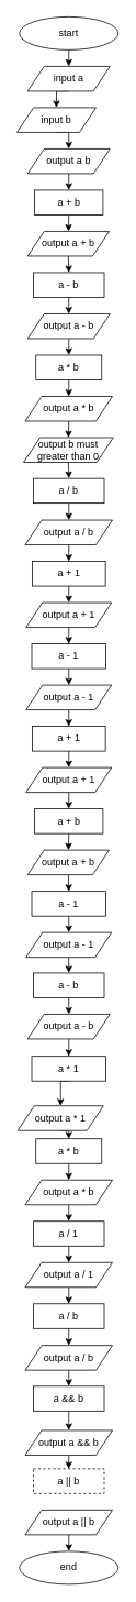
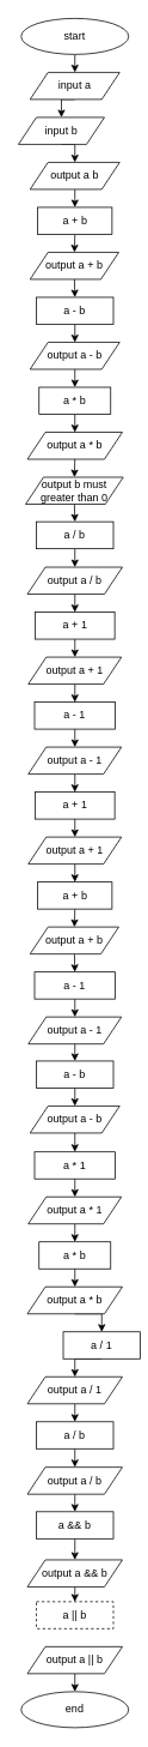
  <mxCell id="0" />
  <mxCell id="1" parent="0" />
  <mxCell id="2" style="edgeStyle=orthogonalEdgeStyle;rounded=0;orthogonalLoop=1;jettySize=auto;html=1;exitX=0.5;exitY=1;exitDx=0;exitDy=0;entryX=0.5;entryY=0;entryDx=0;entryDy=0;" edge="1" parent="1" source="3" target="5"><mxGeometry relative="1" as="geometry" /></mxCell>
  <mxCell id="3" value="start" style="ellipse;whiteSpace=wrap;html=1;" vertex="1" parent="1"><mxGeometry x="23" y="20" width="120" height="40" as="geometry" /></mxCell>
  <mxCell id="4" style="edgeStyle=orthogonalEdgeStyle;rounded=0;orthogonalLoop=1;jettySize=auto;html=1;exitX=0.5;exitY=1;exitDx=0;exitDy=0;entryX=0.5;entryY=0;entryDx=0;entryDy=0;" edge="1" parent="1" source="5" target="7"><mxGeometry relative="1" as="geometry" /></mxCell>
  <mxCell id="5" value="input a" style="shape=parallelogram;perimeter=parallelogramPerimeter;whiteSpace=wrap;html=1;fixedSize=1;" vertex="1" parent="1"><mxGeometry x="33" y="80" width="100" height="30" as="geometry" /></mxCell>
  <mxCell id="6" style="edgeStyle=orthogonalEdgeStyle;rounded=0;orthogonalLoop=1;jettySize=auto;html=1;exitX=0.5;exitY=1;exitDx=0;exitDy=0;entryX=0.5;entryY=0;entryDx=0;entryDy=0;" edge="1" parent="1" source="7" target="17"><mxGeometry relative="1" as="geometry" /></mxCell>
  <mxCell id="7" value="input b" style="shape=parallelogram;perimeter=parallelogramPerimeter;whiteSpace=wrap;html=1;fixedSize=1;" vertex="1" parent="1"><mxGeometry x="20" y="130" width="96" height="30" as="geometry" /></mxCell>
  <mxCell id="8" style="edgeStyle=orthogonalEdgeStyle;rounded=0;orthogonalLoop=1;jettySize=auto;html=1;exitX=0.5;exitY=1;exitDx=0;exitDy=0;entryX=0.5;entryY=0;entryDx=0;entryDy=0;" edge="1" parent="1" source="9" target="13"><mxGeometry relative="1" as="geometry" /></mxCell>
  <mxCell id="9" value="a + b" style="rounded=0;whiteSpace=wrap;html=1;" vertex="1" parent="1"><mxGeometry x="41.5" y="230" width="83" height="30" as="geometry" /></mxCell>
  <mxCell id="10" style="edgeStyle=orthogonalEdgeStyle;rounded=0;orthogonalLoop=1;jettySize=auto;html=1;exitX=0.5;exitY=1;exitDx=0;exitDy=0;entryX=0.5;entryY=0;entryDx=0;entryDy=0;" edge="1" parent="1" source="11" target="15"><mxGeometry relative="1" as="geometry" /></mxCell>
  <mxCell id="11" value="a - b" style="rounded=0;whiteSpace=wrap;html=1;" vertex="1" parent="1"><mxGeometry x="40" y="330" width="86" height="30" as="geometry" /></mxCell>
  <mxCell id="12" style="edgeStyle=orthogonalEdgeStyle;rounded=0;orthogonalLoop=1;jettySize=auto;html=1;exitX=0.5;exitY=1;exitDx=0;exitDy=0;entryX=0.5;entryY=0;entryDx=0;entryDy=0;" edge="1" parent="1" source="13" target="11"><mxGeometry relative="1" as="geometry" /></mxCell>
  <mxCell id="13" value="output a + b" style="shape=parallelogram;perimeter=parallelogramPerimeter;whiteSpace=wrap;html=1;fixedSize=1;" vertex="1" parent="1"><mxGeometry x="33" y="280" width="99" height="30" as="geometry" /></mxCell>
  <mxCell id="14" style="edgeStyle=orthogonalEdgeStyle;rounded=0;orthogonalLoop=1;jettySize=auto;html=1;exitX=0.5;exitY=1;exitDx=0;exitDy=0;entryX=0.5;entryY=0;entryDx=0;entryDy=0;" edge="1" parent="1" source="15" target="19"><mxGeometry relative="1" as="geometry" /></mxCell>
  <mxCell id="15" value="output a - b" style="shape=parallelogram;perimeter=parallelogramPerimeter;whiteSpace=wrap;html=1;fixedSize=1;" vertex="1" parent="1"><mxGeometry x="33" y="380" width="100" height="30" as="geometry" /></mxCell>
  <mxCell id="16" style="edgeStyle=orthogonalEdgeStyle;rounded=0;orthogonalLoop=1;jettySize=auto;html=1;exitX=0.5;exitY=1;exitDx=0;exitDy=0;entryX=0.5;entryY=0;entryDx=0;entryDy=0;" edge="1" parent="1" source="17" target="9"><mxGeometry relative="1" as="geometry" /></mxCell>
  <mxCell id="17" value="output a b" style="shape=parallelogram;perimeter=parallelogramPerimeter;whiteSpace=wrap;html=1;fixedSize=1;" vertex="1" parent="1"><mxGeometry x="33" y="180" width="100" height="30" as="geometry" /></mxCell>
  <mxCell id="18" style="edgeStyle=orthogonalEdgeStyle;rounded=0;orthogonalLoop=1;jettySize=auto;html=1;exitX=0.5;exitY=1;exitDx=0;exitDy=0;entryX=0.5;entryY=0;entryDx=0;entryDy=0;" edge="1" parent="1" source="19" target="21"><mxGeometry relative="1" as="geometry" /></mxCell>
  <mxCell id="19" value="a * b" style="rounded=0;whiteSpace=wrap;html=1;" vertex="1" parent="1"><mxGeometry x="43" y="430" width="80" height="30" as="geometry" /></mxCell>
  <mxCell id="20" style="edgeStyle=orthogonalEdgeStyle;rounded=0;orthogonalLoop=1;jettySize=auto;html=1;exitX=0.5;exitY=1;exitDx=0;exitDy=0;entryX=0.5;entryY=0;entryDx=0;entryDy=0;" edge="1" parent="1" source="21" target="23"><mxGeometry relative="1" as="geometry" /></mxCell>
  <mxCell id="21" value="output a * b" style="shape=parallelogram;perimeter=parallelogramPerimeter;whiteSpace=wrap;html=1;fixedSize=1;" vertex="1" parent="1"><mxGeometry x="30" y="480" width="106" height="30" as="geometry" /></mxCell>
  <mxCell id="22" style="edgeStyle=orthogonalEdgeStyle;rounded=0;orthogonalLoop=1;jettySize=auto;html=1;exitX=0.5;exitY=1;exitDx=0;exitDy=0;entryX=0.5;entryY=0;entryDx=0;entryDy=0;" edge="1" parent="1" source="23" target="25"><mxGeometry relative="1" as="geometry" /></mxCell>
  <mxCell id="23" value="output b must greater than 0" style="shape=parallelogram;perimeter=parallelogramPerimeter;whiteSpace=wrap;html=1;fixedSize=1;" vertex="1" parent="1"><mxGeometry x="28" y="530" width="109" height="30" as="geometry" /></mxCell>
  <mxCell id="24" style="edgeStyle=orthogonalEdgeStyle;rounded=0;orthogonalLoop=1;jettySize=auto;html=1;exitX=0.5;exitY=1;exitDx=0;exitDy=0;entryX=0.5;entryY=0;entryDx=0;entryDy=0;" edge="1" parent="1" source="25" target="27"><mxGeometry relative="1" as="geometry" /></mxCell>
  <mxCell id="25" value="a / b" style="rounded=0;whiteSpace=wrap;html=1;" vertex="1" parent="1"><mxGeometry x="40" y="579.5" width="86" height="30" as="geometry" /></mxCell>
  <mxCell id="26" style="edgeStyle=orthogonalEdgeStyle;rounded=0;orthogonalLoop=1;jettySize=auto;html=1;exitX=0.5;exitY=1;exitDx=0;exitDy=0;entryX=0.5;entryY=0;entryDx=0;entryDy=0;" edge="1" parent="1" source="27" target="29"><mxGeometry relative="1" as="geometry" /></mxCell>
  <mxCell id="27" value="output a / b" style="shape=parallelogram;perimeter=parallelogramPerimeter;whiteSpace=wrap;html=1;fixedSize=1;" vertex="1" parent="1"><mxGeometry x="30" y="630" width="106" height="30" as="geometry" /></mxCell>
  <mxCell id="28" style="edgeStyle=orthogonalEdgeStyle;rounded=0;orthogonalLoop=1;jettySize=auto;html=1;exitX=0.5;exitY=1;exitDx=0;exitDy=0;entryX=0.5;entryY=0;entryDx=0;entryDy=0;" edge="1" parent="1" source="29" target="31"><mxGeometry relative="1" as="geometry" /></mxCell>
  <mxCell id="29" value="a + 1" style="rounded=0;whiteSpace=wrap;html=1;" vertex="1" parent="1"><mxGeometry x="38.5" y="680" width="89" height="30" as="geometry" /></mxCell>
  <mxCell id="30" style="edgeStyle=orthogonalEdgeStyle;rounded=0;orthogonalLoop=1;jettySize=auto;html=1;exitX=0.5;exitY=1;exitDx=0;exitDy=0;entryX=0.5;entryY=0;entryDx=0;entryDy=0;" edge="1" parent="1" source="31" target="33"><mxGeometry relative="1" as="geometry" /></mxCell>
  <mxCell id="31" value="output a + 1" style="shape=parallelogram;perimeter=parallelogramPerimeter;whiteSpace=wrap;html=1;fixedSize=1;" vertex="1" parent="1"><mxGeometry x="31" y="730" width="104" height="30" as="geometry" /></mxCell>
  <mxCell id="32" style="edgeStyle=orthogonalEdgeStyle;rounded=0;orthogonalLoop=1;jettySize=auto;html=1;exitX=0.5;exitY=1;exitDx=0;exitDy=0;entryX=0.5;entryY=0;entryDx=0;entryDy=0;" edge="1" parent="1" source="33" target="35"><mxGeometry relative="1" as="geometry" /></mxCell>
  <mxCell id="33" value="a - 1" style="rounded=0;whiteSpace=wrap;html=1;" vertex="1" parent="1"><mxGeometry x="38" y="780" width="90" height="30" as="geometry" /></mxCell>
  <mxCell id="34" style="edgeStyle=orthogonalEdgeStyle;rounded=0;orthogonalLoop=1;jettySize=auto;html=1;exitX=0.5;exitY=1;exitDx=0;exitDy=0;entryX=0.5;entryY=0;entryDx=0;entryDy=0;" edge="1" parent="1" source="35" target="37"><mxGeometry relative="1" as="geometry" /></mxCell>
  <mxCell id="35" value="output a - 1" style="shape=parallelogram;perimeter=parallelogramPerimeter;whiteSpace=wrap;html=1;fixedSize=1;" vertex="1" parent="1"><mxGeometry x="31" y="830" width="104" height="30" as="geometry" /></mxCell>
  <mxCell id="36" style="edgeStyle=orthogonalEdgeStyle;rounded=0;orthogonalLoop=1;jettySize=auto;html=1;exitX=0.5;exitY=1;exitDx=0;exitDy=0;entryX=0.5;entryY=0;entryDx=0;entryDy=0;" edge="1" parent="1" source="37" target="39"><mxGeometry relative="1" as="geometry" /></mxCell>
  <mxCell id="37" value="a + 1" style="rounded=0;whiteSpace=wrap;html=1;" vertex="1" parent="1"><mxGeometry x="38.5" y="880" width="89" height="30" as="geometry" /></mxCell>
  <mxCell id="38" style="edgeStyle=orthogonalEdgeStyle;rounded=0;orthogonalLoop=1;jettySize=auto;html=1;exitX=0.5;exitY=1;exitDx=0;exitDy=0;entryX=0.5;entryY=0;entryDx=0;entryDy=0;" edge="1" parent="1" source="39" target="41"><mxGeometry relative="1" as="geometry" /></mxCell>
  <mxCell id="39" value="output a + 1" style="shape=parallelogram;perimeter=parallelogramPerimeter;whiteSpace=wrap;html=1;fixedSize=1;" vertex="1" parent="1"><mxGeometry x="31" y="930" width="104" height="30" as="geometry" /></mxCell>
  <mxCell id="40" style="edgeStyle=orthogonalEdgeStyle;rounded=0;orthogonalLoop=1;jettySize=auto;html=1;exitX=0.5;exitY=1;exitDx=0;exitDy=0;entryX=0.5;entryY=0;entryDx=0;entryDy=0;" edge="1" parent="1" source="41" target="43"><mxGeometry relative="1" as="geometry" /></mxCell>
  <mxCell id="41" value="a + b" style="rounded=0;whiteSpace=wrap;html=1;" vertex="1" parent="1"><mxGeometry x="41.5" y="980" width="83" height="30" as="geometry" /></mxCell>
  <mxCell id="42" style="edgeStyle=orthogonalEdgeStyle;rounded=0;orthogonalLoop=1;jettySize=auto;html=1;exitX=0.5;exitY=1;exitDx=0;exitDy=0;entryX=0.5;entryY=0;entryDx=0;entryDy=0;" edge="1" parent="1" source="43" target="45"><mxGeometry relative="1" as="geometry" /></mxCell>
  <mxCell id="43" value="output a + b" style="shape=parallelogram;perimeter=parallelogramPerimeter;whiteSpace=wrap;html=1;fixedSize=1;" vertex="1" parent="1"><mxGeometry x="33" y="1030" width="99" height="30" as="geometry" /></mxCell>
  <mxCell id="44" style="edgeStyle=orthogonalEdgeStyle;rounded=0;orthogonalLoop=1;jettySize=auto;html=1;exitX=0.5;exitY=1;exitDx=0;exitDy=0;entryX=0.5;entryY=0;entryDx=0;entryDy=0;" edge="1" parent="1" source="45" target="47"><mxGeometry relative="1" as="geometry" /></mxCell>
  <mxCell id="45" value="a - 1" style="rounded=0;whiteSpace=wrap;html=1;" vertex="1" parent="1"><mxGeometry x="38" y="1080" width="90" height="30" as="geometry" /></mxCell>
  <mxCell id="46" style="edgeStyle=orthogonalEdgeStyle;rounded=0;orthogonalLoop=1;jettySize=auto;html=1;exitX=0.5;exitY=1;exitDx=0;exitDy=0;entryX=0.5;entryY=0;entryDx=0;entryDy=0;" edge="1" parent="1" source="47" target="49"><mxGeometry relative="1" as="geometry" /></mxCell>
  <mxCell id="47" value="output a - 1" style="shape=parallelogram;perimeter=parallelogramPerimeter;whiteSpace=wrap;html=1;fixedSize=1;" vertex="1" parent="1"><mxGeometry x="31" y="1130" width="104" height="30" as="geometry" /></mxCell>
  <mxCell id="48" style="edgeStyle=orthogonalEdgeStyle;rounded=0;orthogonalLoop=1;jettySize=auto;html=1;exitX=0.5;exitY=1;exitDx=0;exitDy=0;entryX=0.5;entryY=0;entryDx=0;entryDy=0;" edge="1" parent="1" source="49" target="51"><mxGeometry relative="1" as="geometry" /></mxCell>
  <mxCell id="49" value="a - b" style="rounded=0;whiteSpace=wrap;html=1;" vertex="1" parent="1"><mxGeometry x="40" y="1179" width="86" height="30" as="geometry" /></mxCell>
  <mxCell id="50" style="edgeStyle=orthogonalEdgeStyle;rounded=0;orthogonalLoop=1;jettySize=auto;html=1;exitX=0.5;exitY=1;exitDx=0;exitDy=0;entryX=0.5;entryY=0;entryDx=0;entryDy=0;" edge="1" parent="1" source="51" target="53"><mxGeometry relative="1" as="geometry" /></mxCell>
  <mxCell id="51" value="output a - b" style="shape=parallelogram;perimeter=parallelogramPerimeter;whiteSpace=wrap;html=1;fixedSize=1;" vertex="1" parent="1"><mxGeometry x="33" y="1229" width="100" height="30" as="geometry" /></mxCell>
  <mxCell id="52" style="edgeStyle=orthogonalEdgeStyle;rounded=0;orthogonalLoop=1;jettySize=auto;html=1;exitX=0.5;exitY=1;exitDx=0;exitDy=0;entryX=0.5;entryY=0;entryDx=0;entryDy=0;" edge="1" parent="1" source="53" target="55"><mxGeometry relative="1" as="geometry" /></mxCell>
  <mxCell id="53" value="a * 1" style="rounded=0;whiteSpace=wrap;html=1;" vertex="1" parent="1"><mxGeometry x="38" y="1280" width="90" height="30" as="geometry" /></mxCell>
  <mxCell id="54" style="edgeStyle=orthogonalEdgeStyle;rounded=0;orthogonalLoop=1;jettySize=auto;html=1;exitX=0.5;exitY=1;exitDx=0;exitDy=0;entryX=0.5;entryY=0;entryDx=0;entryDy=0;" edge="1" parent="1" source="55" target="57"><mxGeometry relative="1" as="geometry" /></mxCell>
- <mxCell id="55" value="output a * 1" style="shape=parallelogram;perimeter=parallelogramPerimeter;whiteSpace=wrap;html=1;fixedSize=1;" vertex="1" parent="1"><mxGeometry x="21" y="1340" width="104" height="30" as="geometry" /></mxCell>
+ <mxCell id="55" value="output a * 1" style="shape=parallelogram;perimeter=parallelogramPerimeter;whiteSpace=wrap;html=1;fixedSize=1;" vertex="1" parent="1"><mxGeometry x="31" y="1330" width="104" height="30" as="geometry" /></mxCell>
  <mxCell id="56" style="edgeStyle=orthogonalEdgeStyle;rounded=0;orthogonalLoop=1;jettySize=auto;html=1;exitX=0.5;exitY=1;exitDx=0;exitDy=0;entryX=0.5;entryY=0;entryDx=0;entryDy=0;" edge="1" parent="1" source="57" target="59"><mxGeometry relative="1" as="geometry" /></mxCell>
  <mxCell id="57" value="a * b" style="rounded=0;whiteSpace=wrap;html=1;" vertex="1" parent="1"><mxGeometry x="43" y="1380" width="80" height="30" as="geometry" /></mxCell>
  <mxCell id="58" style="edgeStyle=orthogonalEdgeStyle;rounded=0;orthogonalLoop=1;jettySize=auto;html=1;exitX=0.5;exitY=1;exitDx=0;exitDy=0;entryX=0.5;entryY=0;entryDx=0;entryDy=0;" edge="1" parent="1" source="59" target="61"><mxGeometry relative="1" as="geometry" /></mxCell>
  <mxCell id="59" value="output a * b" style="shape=parallelogram;perimeter=parallelogramPerimeter;whiteSpace=wrap;html=1;fixedSize=1;" vertex="1" parent="1"><mxGeometry x="30" y="1430" width="106" height="30" as="geometry" /></mxCell>
  <mxCell id="60" style="edgeStyle=orthogonalEdgeStyle;rounded=0;orthogonalLoop=1;jettySize=auto;html=1;exitX=0.5;exitY=1;exitDx=0;exitDy=0;entryX=0.5;entryY=0;entryDx=0;entryDy=0;" edge="1" parent="1" source="61" target="63"><mxGeometry relative="1" as="geometry" /></mxCell>
- <mxCell id="61" value="a / 1" style="rounded=0;whiteSpace=wrap;html=1;" vertex="1" parent="1"><mxGeometry x="40" y="1480" width="86" height="30" as="geometry" /></mxCell>
+ <mxCell id="61" value="a / 1" style="rounded=0;whiteSpace=wrap;html=1;" vertex="1" parent="1"><mxGeometry x="70" y="1480" width="86" height="30" as="geometry" /></mxCell>
  <mxCell id="62" style="edgeStyle=orthogonalEdgeStyle;rounded=0;orthogonalLoop=1;jettySize=auto;html=1;exitX=0.5;exitY=1;exitDx=0;exitDy=0;entryX=0.5;entryY=0;entryDx=0;entryDy=0;" edge="1" parent="1" source="63" target="65"><mxGeometry relative="1" as="geometry" /></mxCell>
  <mxCell id="63" value="output a / 1" style="shape=parallelogram;perimeter=parallelogramPerimeter;whiteSpace=wrap;html=1;fixedSize=1;" vertex="1" parent="1"><mxGeometry x="30" y="1530" width="106" height="30" as="geometry" /></mxCell>
  <mxCell id="64" style="edgeStyle=orthogonalEdgeStyle;rounded=0;orthogonalLoop=1;jettySize=auto;html=1;exitX=0.5;exitY=1;exitDx=0;exitDy=0;entryX=0.5;entryY=0;entryDx=0;entryDy=0;" edge="1" parent="1" source="65" target="67"><mxGeometry relative="1" as="geometry" /></mxCell>
  <mxCell id="65" value="a / b" style="rounded=0;whiteSpace=wrap;html=1;" vertex="1" parent="1"><mxGeometry x="40" y="1580" width="86" height="30" as="geometry" /></mxCell>
  <mxCell id="66" style="edgeStyle=orthogonalEdgeStyle;rounded=0;orthogonalLoop=1;jettySize=auto;html=1;exitX=0.5;exitY=1;exitDx=0;exitDy=0;entryX=0.5;entryY=0;entryDx=0;entryDy=0;" edge="1" parent="1" source="67" target="69"><mxGeometry relative="1" as="geometry" /></mxCell>
  <mxCell id="67" value="output a / b" style="shape=parallelogram;perimeter=parallelogramPerimeter;whiteSpace=wrap;html=1;fixedSize=1;" vertex="1" parent="1"><mxGeometry x="30" y="1630.5" width="106" height="30" as="geometry" /></mxCell>
  <mxCell id="68" style="edgeStyle=orthogonalEdgeStyle;rounded=0;orthogonalLoop=1;jettySize=auto;html=1;exitX=0.5;exitY=1;exitDx=0;exitDy=0;entryX=0.5;entryY=0;entryDx=0;entryDy=0;" edge="1" parent="1" source="69" target="71"><mxGeometry relative="1" as="geometry" /></mxCell>
  <mxCell id="69" value="a &amp;amp;&amp;amp; b" style="rounded=0;whiteSpace=wrap;html=1;" vertex="1" parent="1"><mxGeometry x="40" y="1680" width="86" height="30" as="geometry" /></mxCell>
  <mxCell id="70" style="edgeStyle=orthogonalEdgeStyle;rounded=0;orthogonalLoop=1;jettySize=auto;html=1;exitX=0.5;exitY=1;exitDx=0;exitDy=0;entryX=0.5;entryY=0;entryDx=0;entryDy=0;" edge="1" parent="1" source="71" target="72"><mxGeometry relative="1" as="geometry" /></mxCell>
  <mxCell id="71" value="output a &amp;amp;&amp;amp; b" style="shape=parallelogram;perimeter=parallelogramPerimeter;whiteSpace=wrap;html=1;fixedSize=1;" vertex="1" parent="1"><mxGeometry x="30" y="1733.5" width="106" height="30" as="geometry" /></mxCell>
  <mxCell id="72" value="a || b" style="rounded=0;whiteSpace=wrap;html=1;dashed=1;" vertex="1" parent="1"><mxGeometry x="40" y="1780" width="86" height="30" as="geometry" /></mxCell>
  <mxCell id="73" style="edgeStyle=orthogonalEdgeStyle;rounded=0;orthogonalLoop=1;jettySize=auto;html=1;exitX=0.5;exitY=1;exitDx=0;exitDy=0;entryX=0.5;entryY=0;entryDx=0;entryDy=0;" edge="1" parent="1" source="74" target="75"><mxGeometry relative="1" as="geometry" /></mxCell>
  <mxCell id="74" value="output a || b" style="shape=parallelogram;perimeter=parallelogramPerimeter;whiteSpace=wrap;html=1;fixedSize=1;" vertex="1" parent="1"><mxGeometry x="30" y="1830" width="106" height="30" as="geometry" /></mxCell>
  <mxCell id="75" value="end" style="ellipse;whiteSpace=wrap;html=1;" vertex="1" parent="1"><mxGeometry x="23" y="1880" width="120" height="40" as="geometry" /></mxCell>
